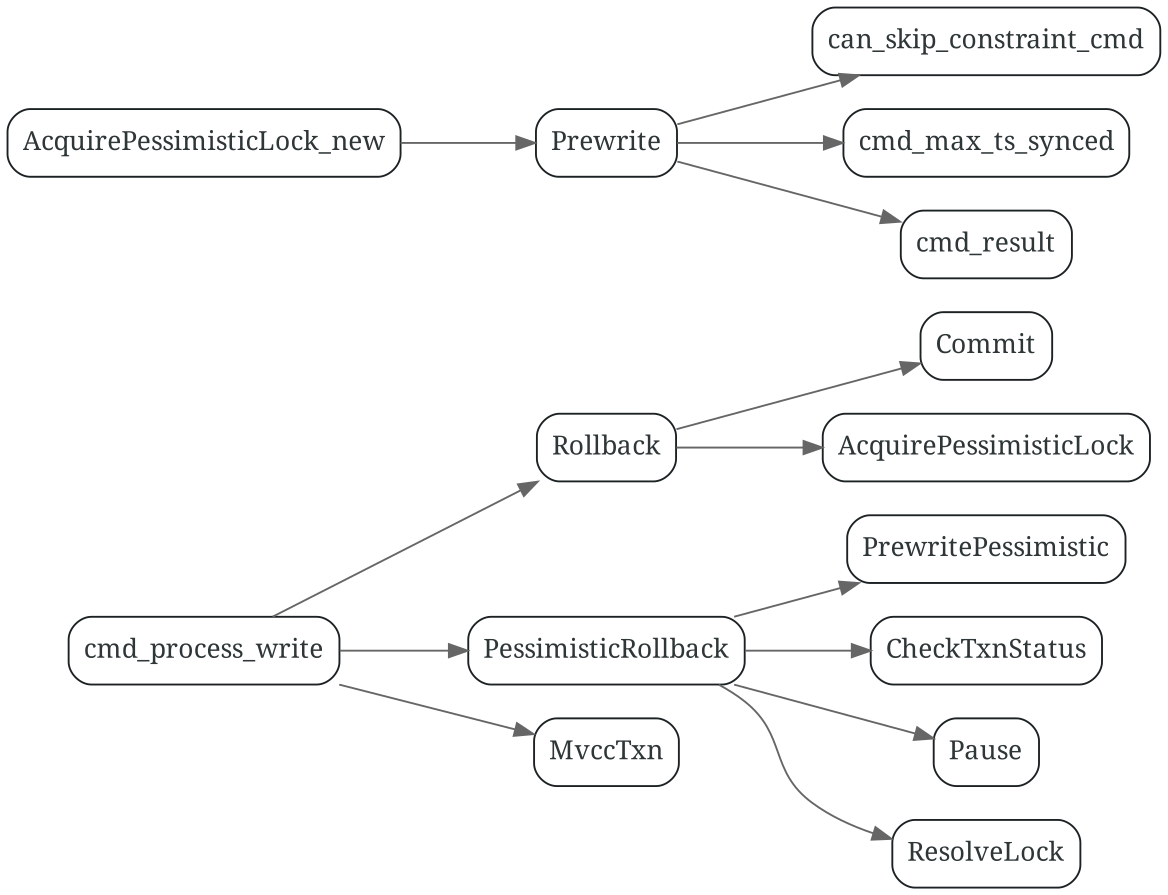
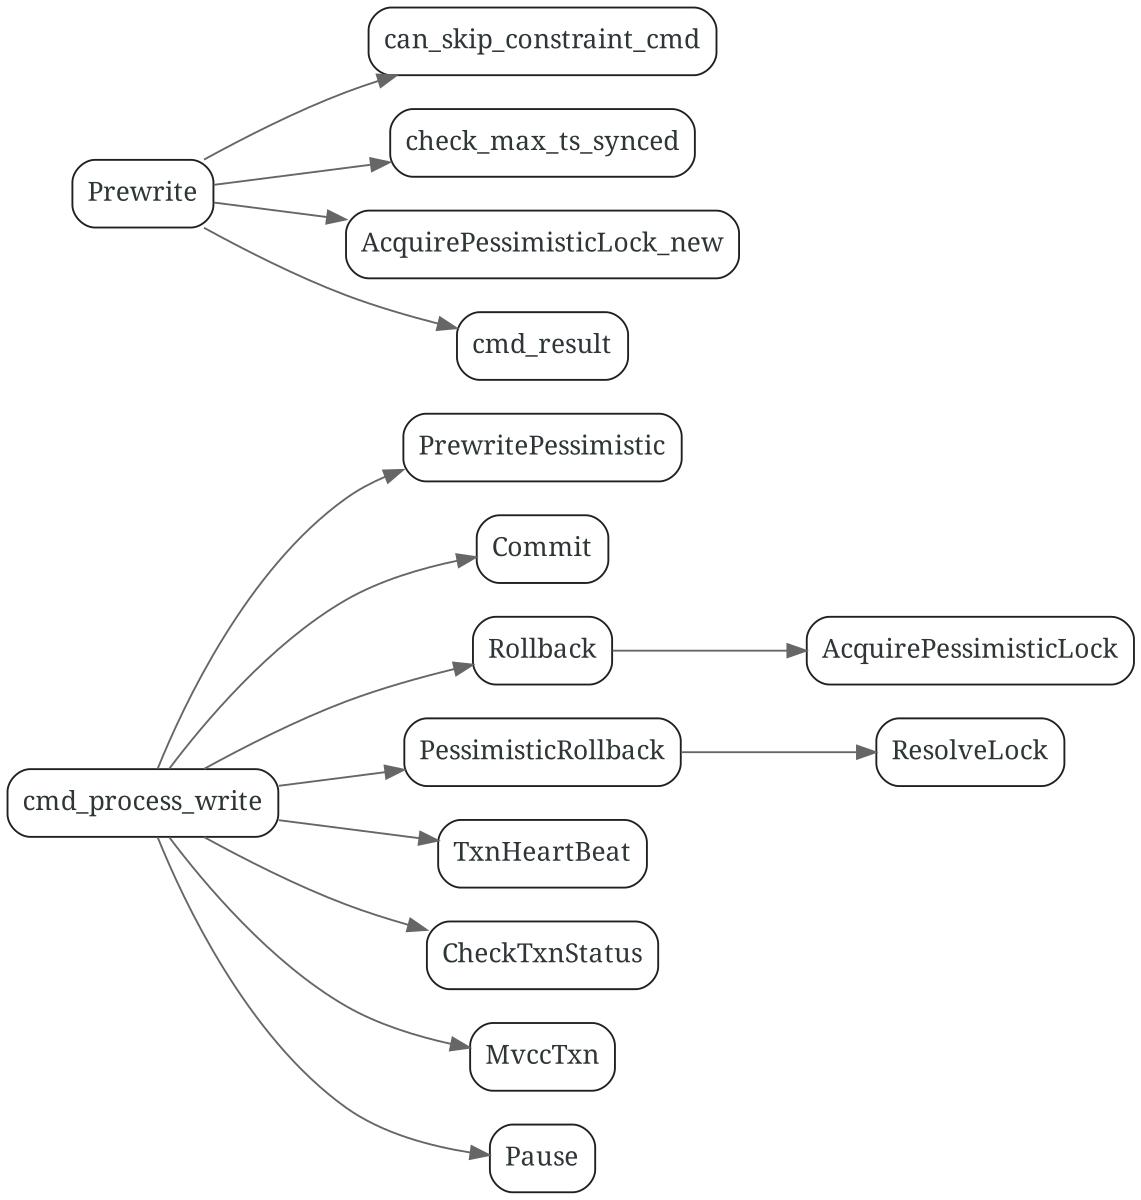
  digraph {
    fontname="Noto Serif"
    newrank=true
    rankdir=LR
    node [color="#1c2123" fontcolor="#2f3638" fontname="Noto Serif" shape=box style=rounded]
    edge [color=gray40 fontname="Noto Serif"]
    cmd_process_write
    PrewritePessimistic
    Commit
    Rollback
    PessimisticRollback
+   TxnHeartBeat
    CheckTxnStatus
    n8 [label=MvccTxn]
    Pause
    n10 [label=can_skip_constraint_cmd]
    Prewrite
-   check_max_ts_synced [label=cmd_max_ts_synced]
+   check_max_ts_synced
    n13 [label=AcquirePessimisticLock_new]
    n14 [label=cmd_result]
    AcquirePessimisticLock
    ResolveLock
-   PessimisticRollback -> PrewritePessimistic
-   Rollback -> Commit
+   cmd_process_write -> PrewritePessimistic
+   cmd_process_write -> Commit
    cmd_process_write -> Rollback
    cmd_process_write -> PessimisticRollback
-   PessimisticRollback -> CheckTxnStatus
+   cmd_process_write -> TxnHeartBeat
+   cmd_process_write -> CheckTxnStatus
    cmd_process_write -> n8
-   PessimisticRollback -> Pause
+   cmd_process_write -> Pause
    Rollback -> AcquirePessimisticLock
    PessimisticRollback -> ResolveLock
    Prewrite -> n10
    Prewrite -> check_max_ts_synced
-   n13 -> Prewrite
+   Prewrite -> n13
    Prewrite -> n14
  }
